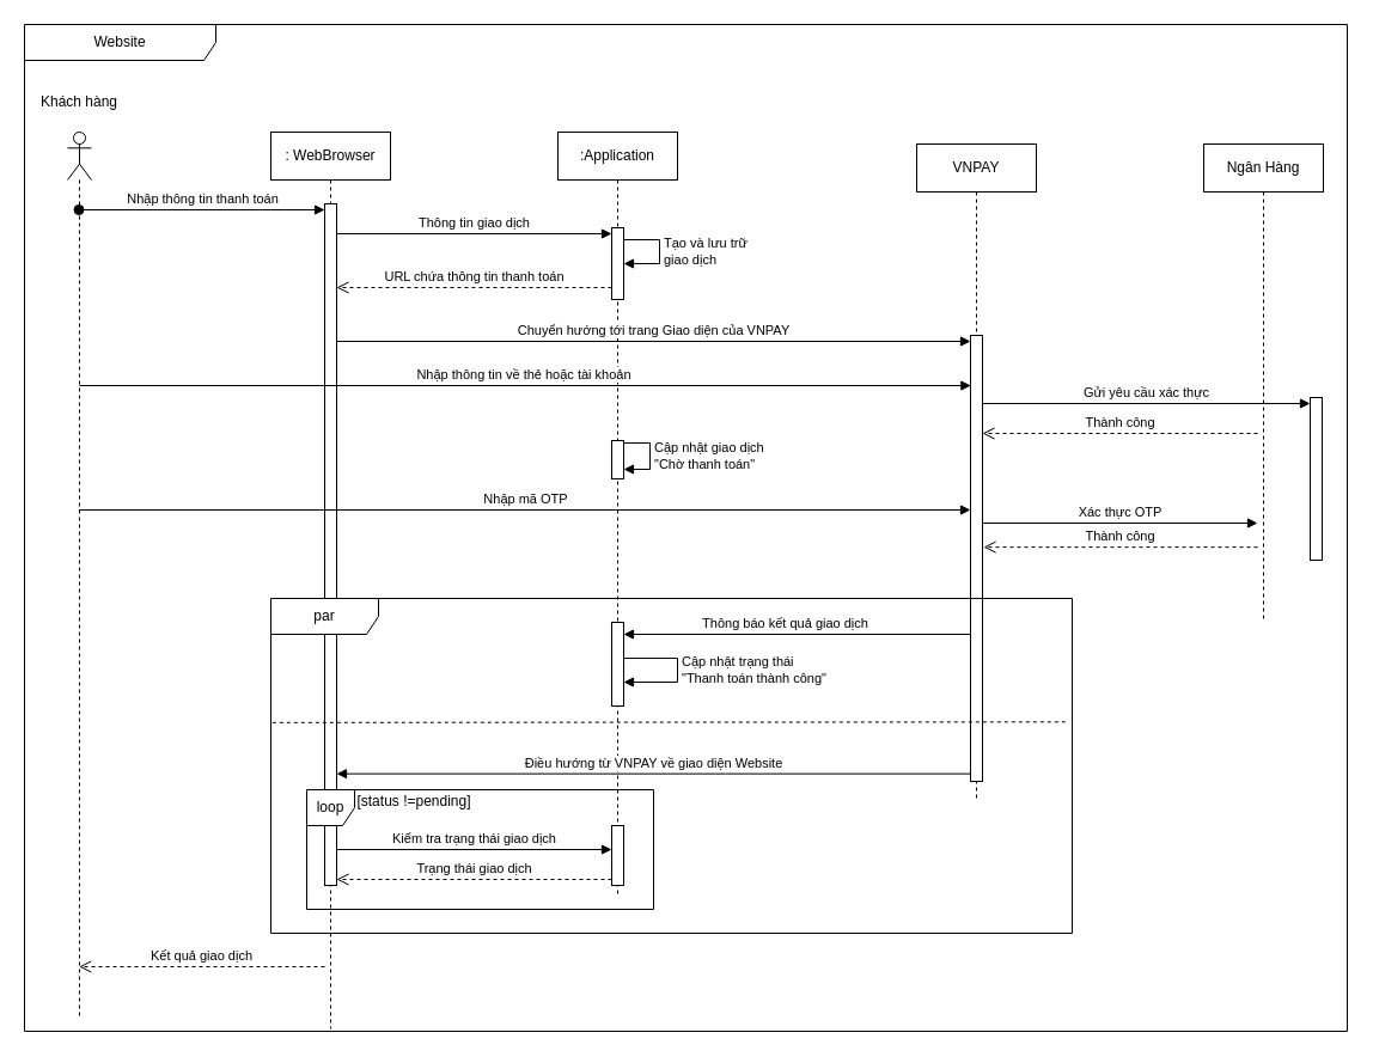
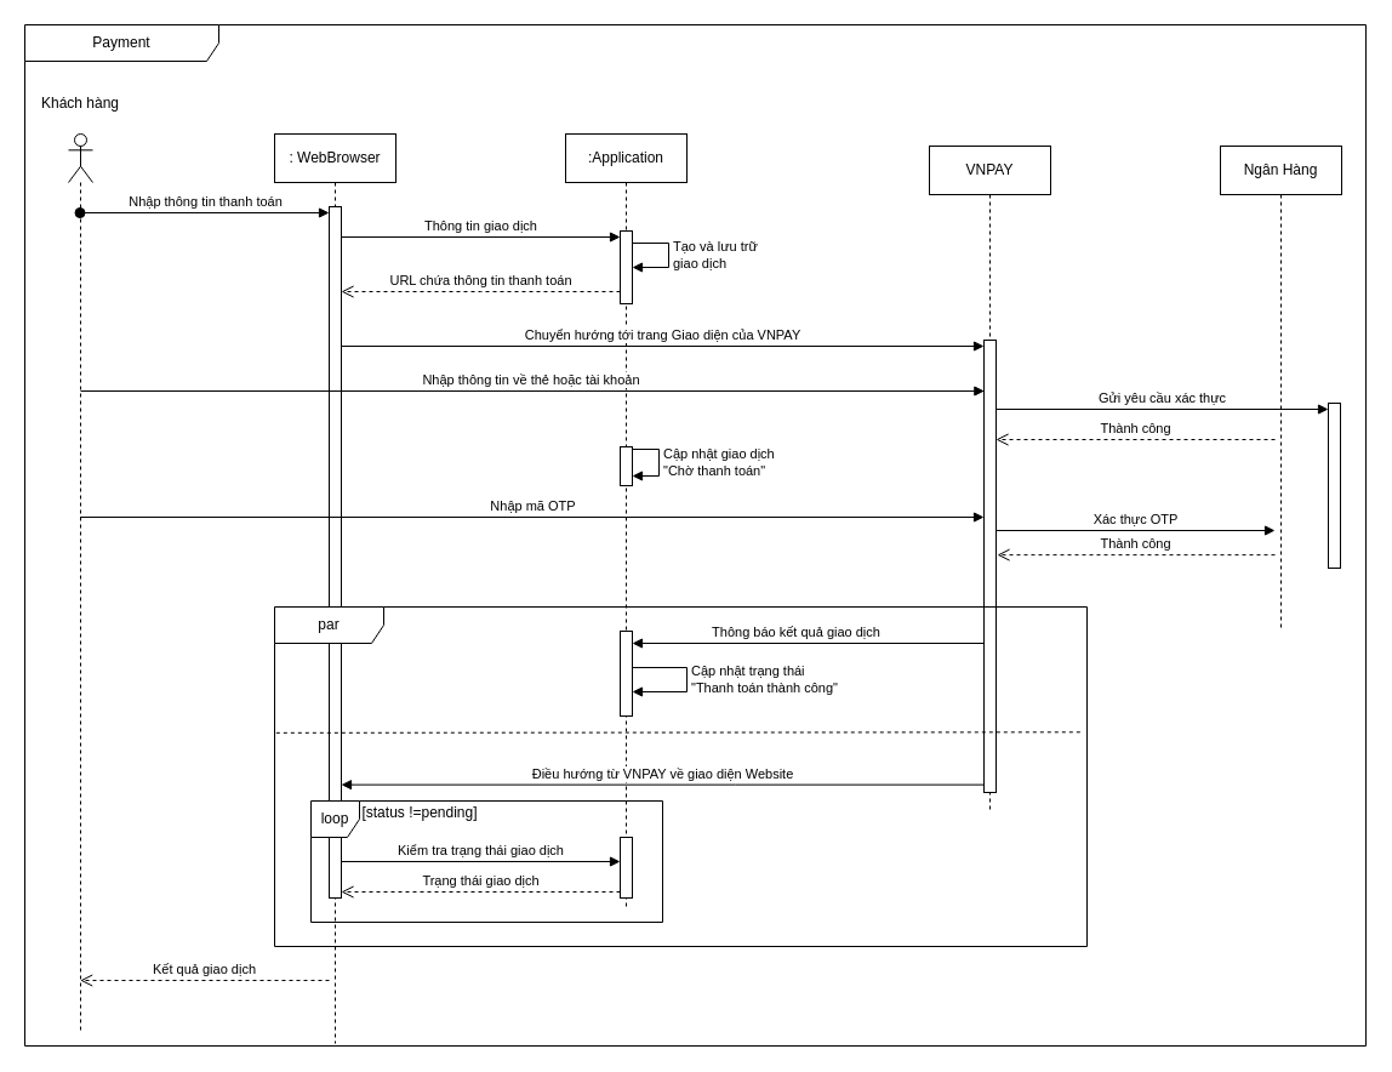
  <mxCell id="0" />
  <mxCell id="1" parent="0" />
  <mxCell id="2" value=": WebBrowser" style="shape=umlLifeline;perimeter=lifelinePerimeter;whiteSpace=wrap;html=1;container=1;dropTarget=0;collapsible=0;recursiveResize=0;outlineConnect=0;portConstraint=eastwest;newEdgeStyle={&quot;edgeStyle&quot;:&quot;elbowEdgeStyle&quot;,&quot;elbow&quot;:&quot;vertical&quot;,&quot;curved&quot;:0,&quot;rounded&quot;:0};" parent="1" vertex="1"><mxGeometry x="226" y="110" width="100" height="750" as="geometry" /></mxCell>
  <mxCell id="3" value="" style="html=1;points=[[0,0,0,0,5],[0,1,0,0,-5],[1,0,0,0,5],[1,1,0,0,-5]];perimeter=orthogonalPerimeter;outlineConnect=0;targetShapes=umlLifeline;portConstraint=eastwest;newEdgeStyle={&quot;curved&quot;:0,&quot;rounded&quot;:0};" parent="2" vertex="1"><mxGeometry x="45" y="60" width="10" height="570" as="geometry" /></mxCell>
  <mxCell id="4" value=":Application" style="shape=umlLifeline;perimeter=lifelinePerimeter;whiteSpace=wrap;html=1;container=1;dropTarget=0;collapsible=0;recursiveResize=0;outlineConnect=0;portConstraint=eastwest;newEdgeStyle={&quot;edgeStyle&quot;:&quot;elbowEdgeStyle&quot;,&quot;elbow&quot;:&quot;vertical&quot;,&quot;curved&quot;:0,&quot;rounded&quot;:0};" parent="1" vertex="1"><mxGeometry x="466" y="110" width="100" height="640" as="geometry" /></mxCell>
  <mxCell id="5" value="" style="html=1;points=[[0,0,0,0,5],[0,1,0,0,-5],[1,0,0,0,5],[1,1,0,0,-5]];perimeter=orthogonalPerimeter;outlineConnect=0;targetShapes=umlLifeline;portConstraint=eastwest;newEdgeStyle={&quot;curved&quot;:0,&quot;rounded&quot;:0};" parent="4" vertex="1"><mxGeometry x="45" y="80" width="10" height="60" as="geometry" /></mxCell>
  <mxCell id="6" value="Tạo và lưu trữ&amp;nbsp;&lt;div&gt;giao dịch&lt;/div&gt;" style="html=1;align=left;spacingLeft=2;endArrow=block;rounded=0;edgeStyle=orthogonalEdgeStyle;curved=0;rounded=0;" parent="4" target="5" edge="1"><mxGeometry relative="1" as="geometry"><mxPoint x="55" y="90" as="sourcePoint" /><Array as="points"><mxPoint x="85" y="90" /><mxPoint x="85" y="110" /></Array><mxPoint x="60" y="120" as="targetPoint" /></mxGeometry></mxCell>
  <mxCell id="7" value="" style="html=1;points=[[0,0,0,0,5],[0,1,0,0,-5],[1,0,0,0,5],[1,1,0,0,-5]];perimeter=orthogonalPerimeter;outlineConnect=0;targetShapes=umlLifeline;portConstraint=eastwest;newEdgeStyle={&quot;curved&quot;:0,&quot;rounded&quot;:0};" parent="4" vertex="1"><mxGeometry x="45" y="410" width="10" height="70" as="geometry" /></mxCell>
  <mxCell id="8" value="Cập nhật trạng thái&lt;div&gt;&quot;Thanh toán thành công&quot;&lt;/div&gt;" style="html=1;align=left;spacingLeft=2;endArrow=block;rounded=0;edgeStyle=orthogonalEdgeStyle;curved=0;rounded=0;" parent="4" edge="1"><mxGeometry relative="1" as="geometry"><mxPoint x="55" y="440" as="sourcePoint" /><Array as="points"><mxPoint x="100" y="440" /><mxPoint x="100" y="460" /></Array><mxPoint x="55" y="460" as="targetPoint" /><mxPoint as="offset" /></mxGeometry></mxCell>
  <mxCell id="9" value="" style="html=1;points=[[0,0,0,0,5],[0,1,0,0,-5],[1,0,0,0,5],[1,1,0,0,-5]];perimeter=orthogonalPerimeter;outlineConnect=0;targetShapes=umlLifeline;portConstraint=eastwest;newEdgeStyle={&quot;curved&quot;:0,&quot;rounded&quot;:0};" parent="4" vertex="1"><mxGeometry x="45" y="580" width="10" height="50" as="geometry" /></mxCell>
  <mxCell id="10" value="" style="html=1;points=[[0,0,0,0,5],[0,1,0,0,-5],[1,0,0,0,5],[1,1,0,0,-5]];perimeter=orthogonalPerimeter;outlineConnect=0;targetShapes=umlLifeline;portConstraint=eastwest;newEdgeStyle={&quot;curved&quot;:0,&quot;rounded&quot;:0};" parent="4" vertex="1"><mxGeometry x="45" y="258" width="10" height="32" as="geometry" /></mxCell>
  <mxCell id="11" value="Cập nhật giao dịch&lt;div&gt;&quot;Chờ thanh toán&quot;&lt;/div&gt;" style="html=1;align=left;spacingLeft=2;endArrow=block;rounded=0;edgeStyle=orthogonalEdgeStyle;curved=0;rounded=0;" parent="4" source="10" target="10" edge="1"><mxGeometry relative="1" as="geometry"><mxPoint x="60" y="280" as="sourcePoint" /><Array as="points"><mxPoint x="77" y="260" /><mxPoint x="77" y="282" /></Array><mxPoint x="60" y="300" as="targetPoint" /><mxPoint as="offset" /></mxGeometry></mxCell>
  <mxCell id="12" value="VNPAY" style="shape=umlLifeline;perimeter=lifelinePerimeter;whiteSpace=wrap;html=1;container=1;dropTarget=0;collapsible=0;recursiveResize=0;outlineConnect=0;portConstraint=eastwest;newEdgeStyle={&quot;edgeStyle&quot;:&quot;elbowEdgeStyle&quot;,&quot;elbow&quot;:&quot;vertical&quot;,&quot;curved&quot;:0,&quot;rounded&quot;:0};" parent="1" vertex="1"><mxGeometry x="766" y="120" width="100" height="550" as="geometry" /></mxCell>
  <mxCell id="13" value="" style="html=1;points=[[0,0,0,0,5],[0,1,0,0,-5],[1,0,0,0,5],[1,1,0,0,-5]];perimeter=orthogonalPerimeter;outlineConnect=0;targetShapes=umlLifeline;portConstraint=eastwest;newEdgeStyle={&quot;curved&quot;:0,&quot;rounded&quot;:0};" parent="12" vertex="1"><mxGeometry x="45" y="160" width="10" height="373" as="geometry" /></mxCell>
  <mxCell id="14" value="Ngân Hàng" style="shape=umlLifeline;perimeter=lifelinePerimeter;whiteSpace=wrap;html=1;container=1;dropTarget=0;collapsible=0;recursiveResize=0;outlineConnect=0;portConstraint=eastwest;newEdgeStyle={&quot;edgeStyle&quot;:&quot;elbowEdgeStyle&quot;,&quot;elbow&quot;:&quot;vertical&quot;,&quot;curved&quot;:0,&quot;rounded&quot;:0};" parent="1" vertex="1"><mxGeometry x="1006" y="120" width="100" height="400" as="geometry" /></mxCell>
  <mxCell id="15" value="" style="shape=umlLifeline;perimeter=lifelinePerimeter;whiteSpace=wrap;html=1;container=1;dropTarget=0;collapsible=0;recursiveResize=0;outlineConnect=0;portConstraint=eastwest;newEdgeStyle={&quot;curved&quot;:0,&quot;rounded&quot;:0};participant=umlActor;" parent="1" vertex="1"><mxGeometry x="56" y="110" width="20" height="740" as="geometry" /></mxCell>
  <mxCell id="16" value="Nhập thông tin thanh toán" style="html=1;verticalAlign=bottom;startArrow=oval;endArrow=block;startSize=8;curved=0;rounded=0;entryX=0;entryY=0;entryDx=0;entryDy=5;" parent="1" source="15" target="3" edge="1"><mxGeometry relative="1" as="geometry"><mxPoint x="406" y="-5" as="sourcePoint" /></mxGeometry></mxCell>
  <mxCell id="17" value="Thông tin giao dịch" style="html=1;verticalAlign=bottom;endArrow=block;curved=0;rounded=0;entryX=0;entryY=0;entryDx=0;entryDy=5;entryPerimeter=0;" parent="1" source="3" target="5" edge="1"><mxGeometry width="80" relative="1" as="geometry"><mxPoint x="476" y="30" as="sourcePoint" /><mxPoint x="556" y="30" as="targetPoint" /></mxGeometry></mxCell>
  <mxCell id="18" value="URL chứa thông tin thanh toán" style="html=1;verticalAlign=bottom;endArrow=open;dashed=1;endSize=8;curved=0;rounded=0;" parent="1" source="5" target="3" edge="1"><mxGeometry relative="1" as="geometry"><mxPoint x="426" y="210" as="sourcePoint" /><mxPoint x="346" y="210" as="targetPoint" /><Array as="points"><mxPoint x="396" y="240" /></Array></mxGeometry></mxCell>
  <mxCell id="19" value="Chuyển hướng tới trang Giao diện của VNPAY" style="html=1;verticalAlign=bottom;endArrow=block;curved=0;rounded=0;entryX=0;entryY=0;entryDx=0;entryDy=5;" parent="1" source="3" target="13" edge="1"><mxGeometry relative="1" as="geometry"><mxPoint x="296" y="265" as="sourcePoint" /></mxGeometry></mxCell>
  <mxCell id="20" value="Nhập thông tin về thẻ hoặc tài khoản&amp;nbsp;" style="html=1;verticalAlign=bottom;endArrow=block;curved=0;rounded=0;" parent="1" edge="1"><mxGeometry x="0.001" width="80" relative="1" as="geometry"><mxPoint x="66" y="322" as="sourcePoint" /><mxPoint x="811.37" y="322" as="targetPoint" /><mxPoint as="offset" /></mxGeometry></mxCell>
  <mxCell id="21" value="Thành công" style="html=1;verticalAlign=bottom;endArrow=open;dashed=1;endSize=8;curved=0;rounded=0;" parent="1" edge="1"><mxGeometry relative="1" as="geometry"><mxPoint x="821" y="362" as="targetPoint" /><mxPoint x="1051" y="362" as="sourcePoint" /></mxGeometry></mxCell>
  <mxCell id="22" value="Gửi yêu cầu xác thực" style="html=1;verticalAlign=bottom;endArrow=block;curved=0;rounded=0;entryX=0;entryY=0;entryDx=0;entryDy=5;" parent="1" source="13" target="34" edge="1"><mxGeometry relative="1" as="geometry"><mxPoint x="1036" y="375" as="sourcePoint" /></mxGeometry></mxCell>
  <mxCell id="23" value="Thông báo kết quả giao dịch" style="html=1;verticalAlign=bottom;endArrow=block;curved=0;rounded=0;" parent="1" edge="1"><mxGeometry x="0.069" width="80" relative="1" as="geometry"><mxPoint x="811" y="530" as="sourcePoint" /><mxPoint x="521" y="530" as="targetPoint" /><mxPoint as="offset" /></mxGeometry></mxCell>
  <mxCell id="24" value="Trạng thái giao dịch" style="html=1;verticalAlign=bottom;endArrow=open;dashed=1;endSize=8;curved=0;rounded=0;exitX=0;exitY=1;exitDx=0;exitDy=-5;" parent="1" source="9" edge="1"><mxGeometry relative="1" as="geometry"><mxPoint x="281" y="735" as="targetPoint" /></mxGeometry></mxCell>
  <mxCell id="25" value="Kiểm tra trạng thái giao dịch" style="html=1;verticalAlign=bottom;endArrow=block;curved=0;rounded=0;entryX=0;entryY=0;entryDx=0;entryDy=5;" parent="1" edge="1"><mxGeometry relative="1" as="geometry"><mxPoint x="281" y="710" as="sourcePoint" /><mxPoint x="511" y="710" as="targetPoint" /></mxGeometry></mxCell>
  <mxCell id="26" value="Kết quả giao dịch" style="html=1;verticalAlign=bottom;endArrow=open;dashed=1;endSize=8;curved=0;rounded=0;" parent="1" edge="1"><mxGeometry relative="1" as="geometry"><mxPoint x="271" y="808" as="sourcePoint" /><mxPoint x="65.63" y="808" as="targetPoint" /></mxGeometry></mxCell>
  <mxCell id="27" value="loop" style="shape=umlFrame;whiteSpace=wrap;html=1;pointerEvents=0;width=40;height=30;" parent="1" vertex="1"><mxGeometry x="256" y="660" width="290" height="100" as="geometry" /></mxCell>
  <mxCell id="28" value="par" style="shape=umlFrame;whiteSpace=wrap;html=1;pointerEvents=0;recursiveResize=0;container=1;collapsible=0;width=90;height=30;" parent="1" vertex="1"><mxGeometry x="226" y="500" width="670" height="280" as="geometry" /></mxCell>
  <mxCell id="29" value="Điều hướng từ VNPAY về giao diện Website" style="html=1;verticalAlign=bottom;endArrow=block;curved=0;rounded=0;" parent="28" edge="1"><mxGeometry width="80" relative="1" as="geometry"><mxPoint x="585" y="146.63" as="sourcePoint" /><mxPoint x="55" y="146.63" as="targetPoint" /><Array as="points"><mxPoint x="380" y="146.63" /></Array></mxGeometry></mxCell>
  <mxCell id="30" value="[status !=pending]" style="text;html=1;align=center;verticalAlign=middle;whiteSpace=wrap;rounded=0;" parent="28" vertex="1"><mxGeometry x="70" y="160" width="100" height="20" as="geometry" /></mxCell>
  <mxCell id="31" value="" style="endArrow=none;dashed=1;html=1;rounded=0;entryX=0.995;entryY=0.401;entryDx=0;entryDy=0;entryPerimeter=0;exitX=0.002;exitY=0.403;exitDx=0;exitDy=0;exitPerimeter=0;" parent="1" edge="1"><mxGeometry width="50" height="50" relative="1" as="geometry"><mxPoint x="227.34" y="603.84" as="sourcePoint" /><mxPoint x="892.65" y="603.28" as="targetPoint" /></mxGeometry></mxCell>
  <mxCell id="32" value="Khách hàng" style="text;html=1;align=center;verticalAlign=middle;whiteSpace=wrap;rounded=0;" parent="1" vertex="1"><mxGeometry x="21" y="70" width="90" height="30" as="geometry" /></mxCell>
- <mxCell id="33" value="Website" style="shape=umlFrame;whiteSpace=wrap;html=1;pointerEvents=0;recursiveResize=0;container=1;collapsible=0;width=160;" parent="1" vertex="1"><mxGeometry x="20" y="20" width="1106" height="842" as="geometry" /></mxCell>
+ <mxCell id="33" value="Payment" style="shape=umlFrame;whiteSpace=wrap;html=1;pointerEvents=0;recursiveResize=0;container=1;collapsible=0;width=160;" parent="1" vertex="1"><mxGeometry x="20" y="20" width="1106" height="842" as="geometry" /></mxCell>
  <mxCell id="34" value="" style="html=1;points=[[0,0,0,0,5],[0,1,0,0,-5],[1,0,0,0,5],[1,1,0,0,-5]];perimeter=orthogonalPerimeter;outlineConnect=0;targetShapes=umlLifeline;portConstraint=eastwest;newEdgeStyle={&quot;curved&quot;:0,&quot;rounded&quot;:0};" parent="33" vertex="1"><mxGeometry x="1075" y="312" width="10" height="136" as="geometry" /></mxCell>
  <mxCell id="35" value="Nhập mã OTP" style="html=1;verticalAlign=bottom;endArrow=block;curved=0;rounded=0;" edge="1" parent="1"><mxGeometry x="0.001" width="80" relative="1" as="geometry"><mxPoint x="65.5" y="426" as="sourcePoint" /><mxPoint x="811" y="426" as="targetPoint" /><mxPoint as="offset" /></mxGeometry></mxCell>
  <mxCell id="36" value="Xác thực OTP" style="html=1;verticalAlign=bottom;endArrow=block;curved=0;rounded=0;" edge="1" parent="1"><mxGeometry relative="1" as="geometry"><mxPoint x="821" y="437" as="sourcePoint" /><mxPoint x="1051" y="437" as="targetPoint" /></mxGeometry></mxCell>
  <mxCell id="37" value="Thành công" style="html=1;verticalAlign=bottom;endArrow=open;dashed=1;endSize=8;curved=0;rounded=0;entryX=1.1;entryY=0.249;entryDx=0;entryDy=0;entryPerimeter=0;" edge="1" parent="1"><mxGeometry relative="1" as="geometry"><mxPoint x="822" y="457.13" as="targetPoint" /><mxPoint x="1051" y="457.13" as="sourcePoint" /></mxGeometry></mxCell>
